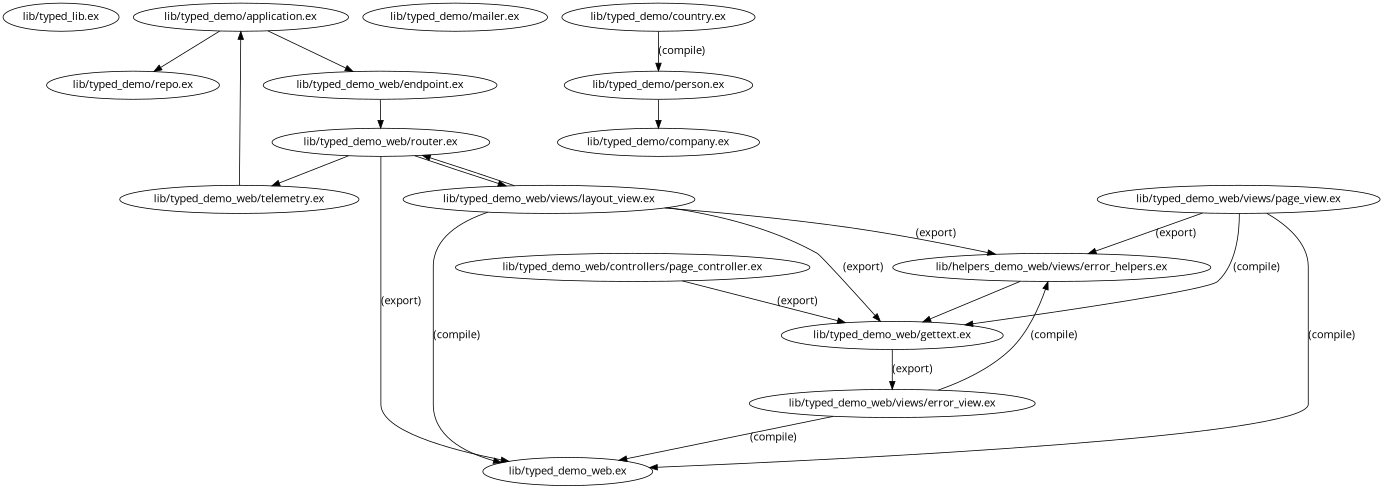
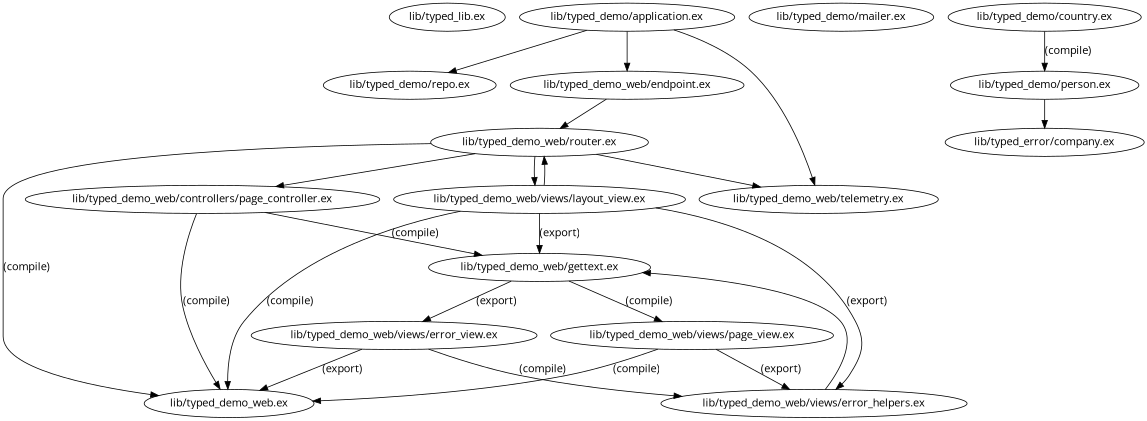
  digraph {
    fontname="Open Sans"
    node [fontname="Open Sans"]
    edge [fontname="Open Sans"]
    n1 [label="lib/typed_lib.ex"]
    "lib/typed_demo/application.ex"
    "lib/typed_demo/repo.ex"
    "lib/typed_demo_web/endpoint.ex"
    "lib/typed_demo_web/telemetry.ex"
    "lib/typed_demo_web/router.ex"
    "lib/typed_demo_web.ex"
    "lib/typed_demo_web/controllers/page_controller.ex"
    "lib/typed_demo_web/views/layout_view.ex"
    "lib/typed_demo_web/gettext.ex"
-   "lib/typed_demo_web/views/error_helpers.ex" [label="lib/helpers_demo_web/views/error_helpers.ex"]
+   "lib/typed_demo_web/views/error_helpers.ex"
    "lib/typed_demo_web/views/error_view.ex"
    "lib/typed_demo/mailer.ex"
    "lib/typed_demo/person.ex"
-   "lib/typed_demo/company.ex"
+   "lib/typed_demo/company.ex" [label="lib/typed_error/company.ex"]
    "lib/typed_demo/country.ex"
    "lib/typed_demo_web/views/page_view.ex"
    "lib/typed_demo/application.ex" -> "lib/typed_demo/repo.ex"
    "lib/typed_demo/application.ex" -> "lib/typed_demo_web/endpoint.ex"
-   "lib/typed_demo_web/telemetry.ex" -> "lib/typed_demo/application.ex"
+   "lib/typed_demo/application.ex" -> "lib/typed_demo_web/telemetry.ex"
    "lib/typed_demo_web/endpoint.ex" -> "lib/typed_demo_web/router.ex"
    "lib/typed_demo_web/router.ex" -> "lib/typed_demo_web/telemetry.ex"
-   "lib/typed_demo_web/router.ex" -> "lib/typed_demo_web.ex" [label="(export)"]
+   "lib/typed_demo_web/router.ex" -> "lib/typed_demo_web.ex" [label="(compile)"]
+   "lib/typed_demo_web/router.ex" -> "lib/typed_demo_web/controllers/page_controller.ex"
    "lib/typed_demo_web/router.ex" -> "lib/typed_demo_web/views/layout_view.ex"
-   "lib/typed_demo_web/controllers/page_controller.ex" -> "lib/typed_demo_web/gettext.ex" [label="(export)"]
+   "lib/typed_demo_web/controllers/page_controller.ex" -> "lib/typed_demo_web.ex" [label="(compile)"]
+   "lib/typed_demo_web/controllers/page_controller.ex" -> "lib/typed_demo_web/gettext.ex" [label="(compile)"]
    "lib/typed_demo_web/views/layout_view.ex" -> "lib/typed_demo_web/router.ex"
    "lib/typed_demo_web/views/layout_view.ex" -> "lib/typed_demo_web.ex" [label="(compile)"]
    "lib/typed_demo_web/views/layout_view.ex" -> "lib/typed_demo_web/gettext.ex" [label="(export)"]
    "lib/typed_demo_web/views/layout_view.ex" -> "lib/typed_demo_web/views/error_helpers.ex" [label="(export)"]
    "lib/typed_demo_web/gettext.ex" -> "lib/typed_demo_web/views/error_view.ex" [label="(export)"]
    "lib/typed_demo_web/views/error_helpers.ex" -> "lib/typed_demo_web/gettext.ex"
-   "lib/typed_demo_web/views/error_view.ex" -> "lib/typed_demo_web.ex" [label="(compile)"]
+   "lib/typed_demo_web/views/error_view.ex" -> "lib/typed_demo_web.ex" [label="(export)"]
    "lib/typed_demo_web/views/error_view.ex" -> "lib/typed_demo_web/views/error_helpers.ex" [label="(compile)"]
    "lib/typed_demo/person.ex" -> "lib/typed_demo/company.ex"
    "lib/typed_demo/country.ex" -> "lib/typed_demo/person.ex" [label="(compile)"]
    "lib/typed_demo_web/views/page_view.ex" -> "lib/typed_demo_web.ex" [label="(compile)"]
-   "lib/typed_demo_web/views/page_view.ex" -> "lib/typed_demo_web/gettext.ex" [label="(compile)"]
+   "lib/typed_demo_web/gettext.ex" -> "lib/typed_demo_web/views/page_view.ex" [label="(compile)"]
    "lib/typed_demo_web/views/page_view.ex" -> "lib/typed_demo_web/views/error_helpers.ex" [label="(export)"]
  }
